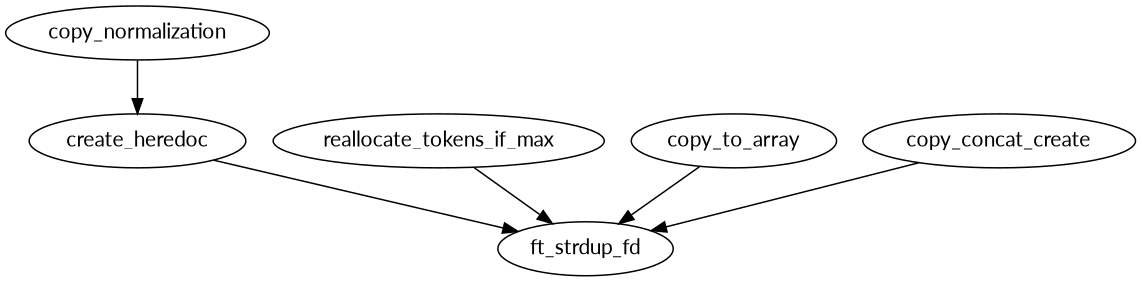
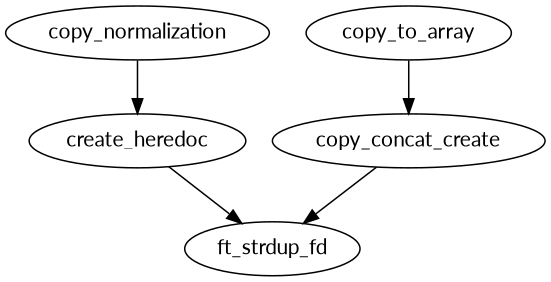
  digraph {
    fontname=Lato
    node [fontname=Lato]
    edge [fontname=Lato]
    n1 [label=copy_normalization]
    n2 [label=create_heredoc]
    ft_strdup_fd
-   n4 [label=reallocate_tokens_if_max]
    n5 [label=copy_to_array]
    n6 [label=copy_concat_create]
    n1 -> n2
    n2 -> ft_strdup_fd
-   n4 -> ft_strdup_fd
-   n5 -> ft_strdup_fd
+   n5 -> n6
    n6 -> ft_strdup_fd
  }
